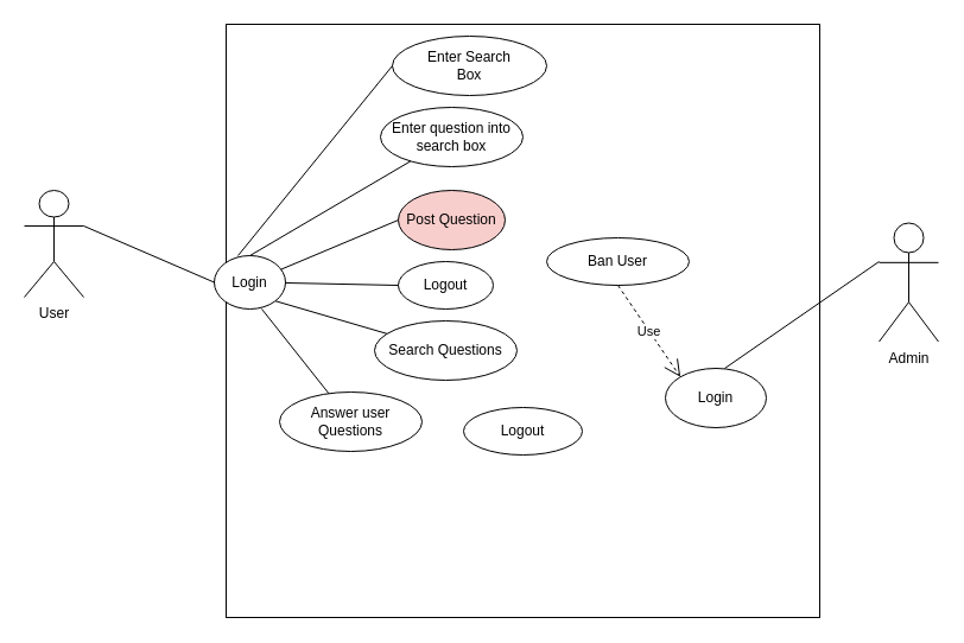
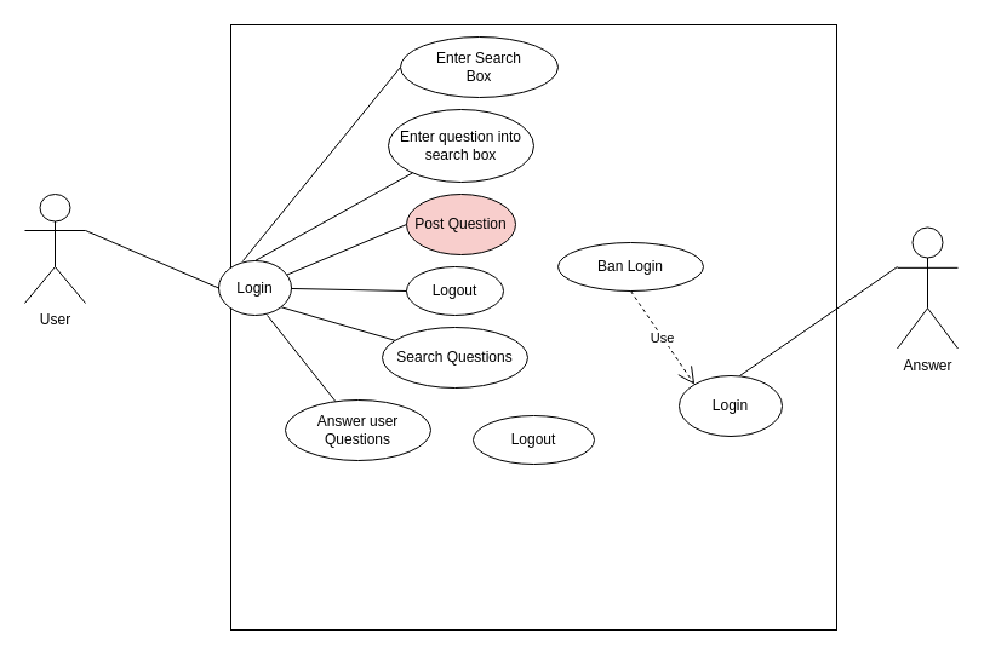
  <mxCell id="0" />
  <mxCell id="1" parent="0" />
- <mxCell id="2" value="Admin" style="shape=umlActor;verticalLabelPosition=bottom;verticalAlign=top;html=1;outlineConnect=0;" vertex="1" parent="1"><mxGeometry x="740" y="187.5" width="50" height="100" as="geometry" /></mxCell>
+ <mxCell id="2" value="Answer" style="shape=umlActor;verticalLabelPosition=bottom;verticalAlign=top;html=1;outlineConnect=0;" vertex="1" parent="1"><mxGeometry x="740" y="187.5" width="50" height="100" as="geometry" /></mxCell>
  <mxCell id="3" value="User" style="shape=umlActor;verticalLabelPosition=bottom;verticalAlign=top;html=1;outlineConnect=0;" vertex="1" parent="1"><mxGeometry x="20" y="160" width="50" height="90" as="geometry" /></mxCell>
  <mxCell id="4" style="edgeStyle=orthogonalEdgeStyle;rounded=0;orthogonalLoop=1;jettySize=auto;html=1;exitX=0.5;exitY=1;exitDx=0;exitDy=0;" edge="1" parent="1" source="5"><mxGeometry relative="1" as="geometry"><mxPoint x="410" y="500" as="targetPoint" /></mxGeometry></mxCell>
  <mxCell id="5" value="" style="whiteSpace=wrap;html=1;aspect=fixed;" vertex="1" parent="1"><mxGeometry x="190" y="20" width="500" height="500" as="geometry" /></mxCell>
  <mxCell id="6" value="Login" style="ellipse;whiteSpace=wrap;html=1;" vertex="1" parent="1"><mxGeometry x="180" y="215" width="60" height="45" as="geometry" /></mxCell>
  <mxCell id="7" value="" style="endArrow=none;html=1;entryX=0;entryY=0.5;entryDx=0;entryDy=0;exitX=1;exitY=0.333;exitDx=0;exitDy=0;exitPerimeter=0;" edge="1" parent="1" source="3" target="6"><mxGeometry width="50" height="50" relative="1" as="geometry"><mxPoint x="70" y="200" as="sourcePoint" /><mxPoint x="120" y="150" as="targetPoint" /></mxGeometry></mxCell>
  <mxCell id="8" value="&lt;div&gt;Enter Search &lt;br&gt;&lt;/div&gt;&lt;div&gt;Box&lt;br&gt;&lt;/div&gt;" style="ellipse;whiteSpace=wrap;html=1;" vertex="1" parent="1"><mxGeometry x="330" y="30" width="130" height="50" as="geometry" /></mxCell>
- <mxCell id="9" value="Enter question into search box" style="ellipse;whiteSpace=wrap;html=1;" vertex="1" parent="1"><mxGeometry x="320" y="90" width="120" height="50" as="geometry" /></mxCell>
+ <mxCell id="9" value="Enter question into search box" style="ellipse;whiteSpace=wrap;html=1;" vertex="1" parent="1"><mxGeometry x="320" y="90" width="120" height="60" as="geometry" /></mxCell>
  <mxCell id="10" value="Post Question" style="ellipse;whiteSpace=wrap;html=1;fillColor=#f8cecc;" vertex="1" parent="1"><mxGeometry x="335" y="160" width="90" height="50" as="geometry" /></mxCell>
  <mxCell id="11" value="Logout" style="ellipse;whiteSpace=wrap;html=1;" vertex="1" parent="1"><mxGeometry x="335" y="220" width="80" height="40" as="geometry" /></mxCell>
  <mxCell id="12" value="Search Questions" style="ellipse;whiteSpace=wrap;html=1;" vertex="1" parent="1"><mxGeometry x="315" y="270" width="120" height="50" as="geometry" /></mxCell>
  <mxCell id="13" value="" style="endArrow=none;html=1;entryX=0;entryY=0.5;entryDx=0;entryDy=0;" edge="1" parent="1" target="8"><mxGeometry width="50" height="50" relative="1" as="geometry"><mxPoint x="200" y="215" as="sourcePoint" /><mxPoint x="280" y="22" as="targetPoint" /></mxGeometry></mxCell>
  <mxCell id="14" value="" style="endArrow=none;html=1;exitX=0.5;exitY=0;exitDx=0;exitDy=0;" edge="1" parent="1" source="6" target="9"><mxGeometry width="50" height="50" relative="1" as="geometry"><mxPoint x="240" y="230" as="sourcePoint" /><mxPoint x="290" y="180" as="targetPoint" /></mxGeometry></mxCell>
  <mxCell id="15" value="" style="endArrow=none;html=1;entryX=0;entryY=0.5;entryDx=0;entryDy=0;" edge="1" parent="1" source="6" target="10"><mxGeometry width="50" height="50" relative="1" as="geometry"><mxPoint x="210" y="210" as="sourcePoint" /><mxPoint x="334" y="242" as="targetPoint" /></mxGeometry></mxCell>
  <mxCell id="16" value="" style="endArrow=none;html=1;entryX=0;entryY=0.5;entryDx=0;entryDy=0;" edge="1" parent="1" source="6" target="11"><mxGeometry width="50" height="50" relative="1" as="geometry"><mxPoint x="241" y="251" as="sourcePoint" /><mxPoint x="320" y="265" as="targetPoint" /></mxGeometry></mxCell>
  <mxCell id="17" value="" style="endArrow=none;html=1;entryX=1;entryY=1;entryDx=0;entryDy=0;" edge="1" parent="1" source="12" target="6"><mxGeometry width="50" height="50" relative="1" as="geometry"><mxPoint x="240" y="363" as="sourcePoint" /><mxPoint x="290" y="313" as="targetPoint" /></mxGeometry></mxCell>
  <mxCell id="18" value="&lt;div&gt;Answer user &lt;br&gt;&lt;/div&gt;&lt;div&gt;Questions&lt;br&gt;&lt;/div&gt;" style="ellipse;whiteSpace=wrap;html=1;" vertex="1" parent="1"><mxGeometry x="235" y="330" width="120" height="50" as="geometry" /></mxCell>
- <mxCell id="19" value="Ban User" style="ellipse;whiteSpace=wrap;html=1;" vertex="1" parent="1"><mxGeometry x="460" y="200" width="120" height="40" as="geometry" /></mxCell>
+ <mxCell id="19" value="Ban Login" style="ellipse;whiteSpace=wrap;html=1;" vertex="1" parent="1"><mxGeometry x="460" y="200" width="120" height="40" as="geometry" /></mxCell>
  <mxCell id="20" value="Logout" style="ellipse;whiteSpace=wrap;html=1;" vertex="1" parent="1"><mxGeometry x="390" y="343" width="100" height="40" as="geometry" /></mxCell>
  <mxCell id="21" value="Login" style="ellipse;whiteSpace=wrap;html=1;" vertex="1" parent="1"><mxGeometry x="560" y="310" width="85" height="50" as="geometry" /></mxCell>
  <mxCell id="22" value="" style="endArrow=none;html=1;entryX=0.667;entryY=1;entryDx=0;entryDy=0;entryPerimeter=0;" edge="1" parent="1" source="18" target="6"><mxGeometry width="50" height="50" relative="1" as="geometry"><mxPoint x="200" y="325" as="sourcePoint" /><mxPoint x="240" y="275" as="targetPoint" /></mxGeometry></mxCell>
  <mxCell id="23" value="Use" style="endArrow=open;endSize=12;dashed=1;html=1;entryX=0;entryY=0;entryDx=0;entryDy=0;exitX=0.5;exitY=1;exitDx=0;exitDy=0;" edge="1" parent="1" source="19" target="21"><mxGeometry width="160" relative="1" as="geometry"><mxPoint x="340" y="310" as="sourcePoint" /><mxPoint x="500" y="310" as="targetPoint" /></mxGeometry></mxCell>
  <mxCell id="24" value="" style="endArrow=none;html=1;exitX=0.588;exitY=0;exitDx=0;exitDy=0;exitPerimeter=0;" edge="1" parent="1" source="21"><mxGeometry width="50" height="50" relative="1" as="geometry"><mxPoint x="690" y="270" as="sourcePoint" /><mxPoint x="740" y="220" as="targetPoint" /></mxGeometry></mxCell>
